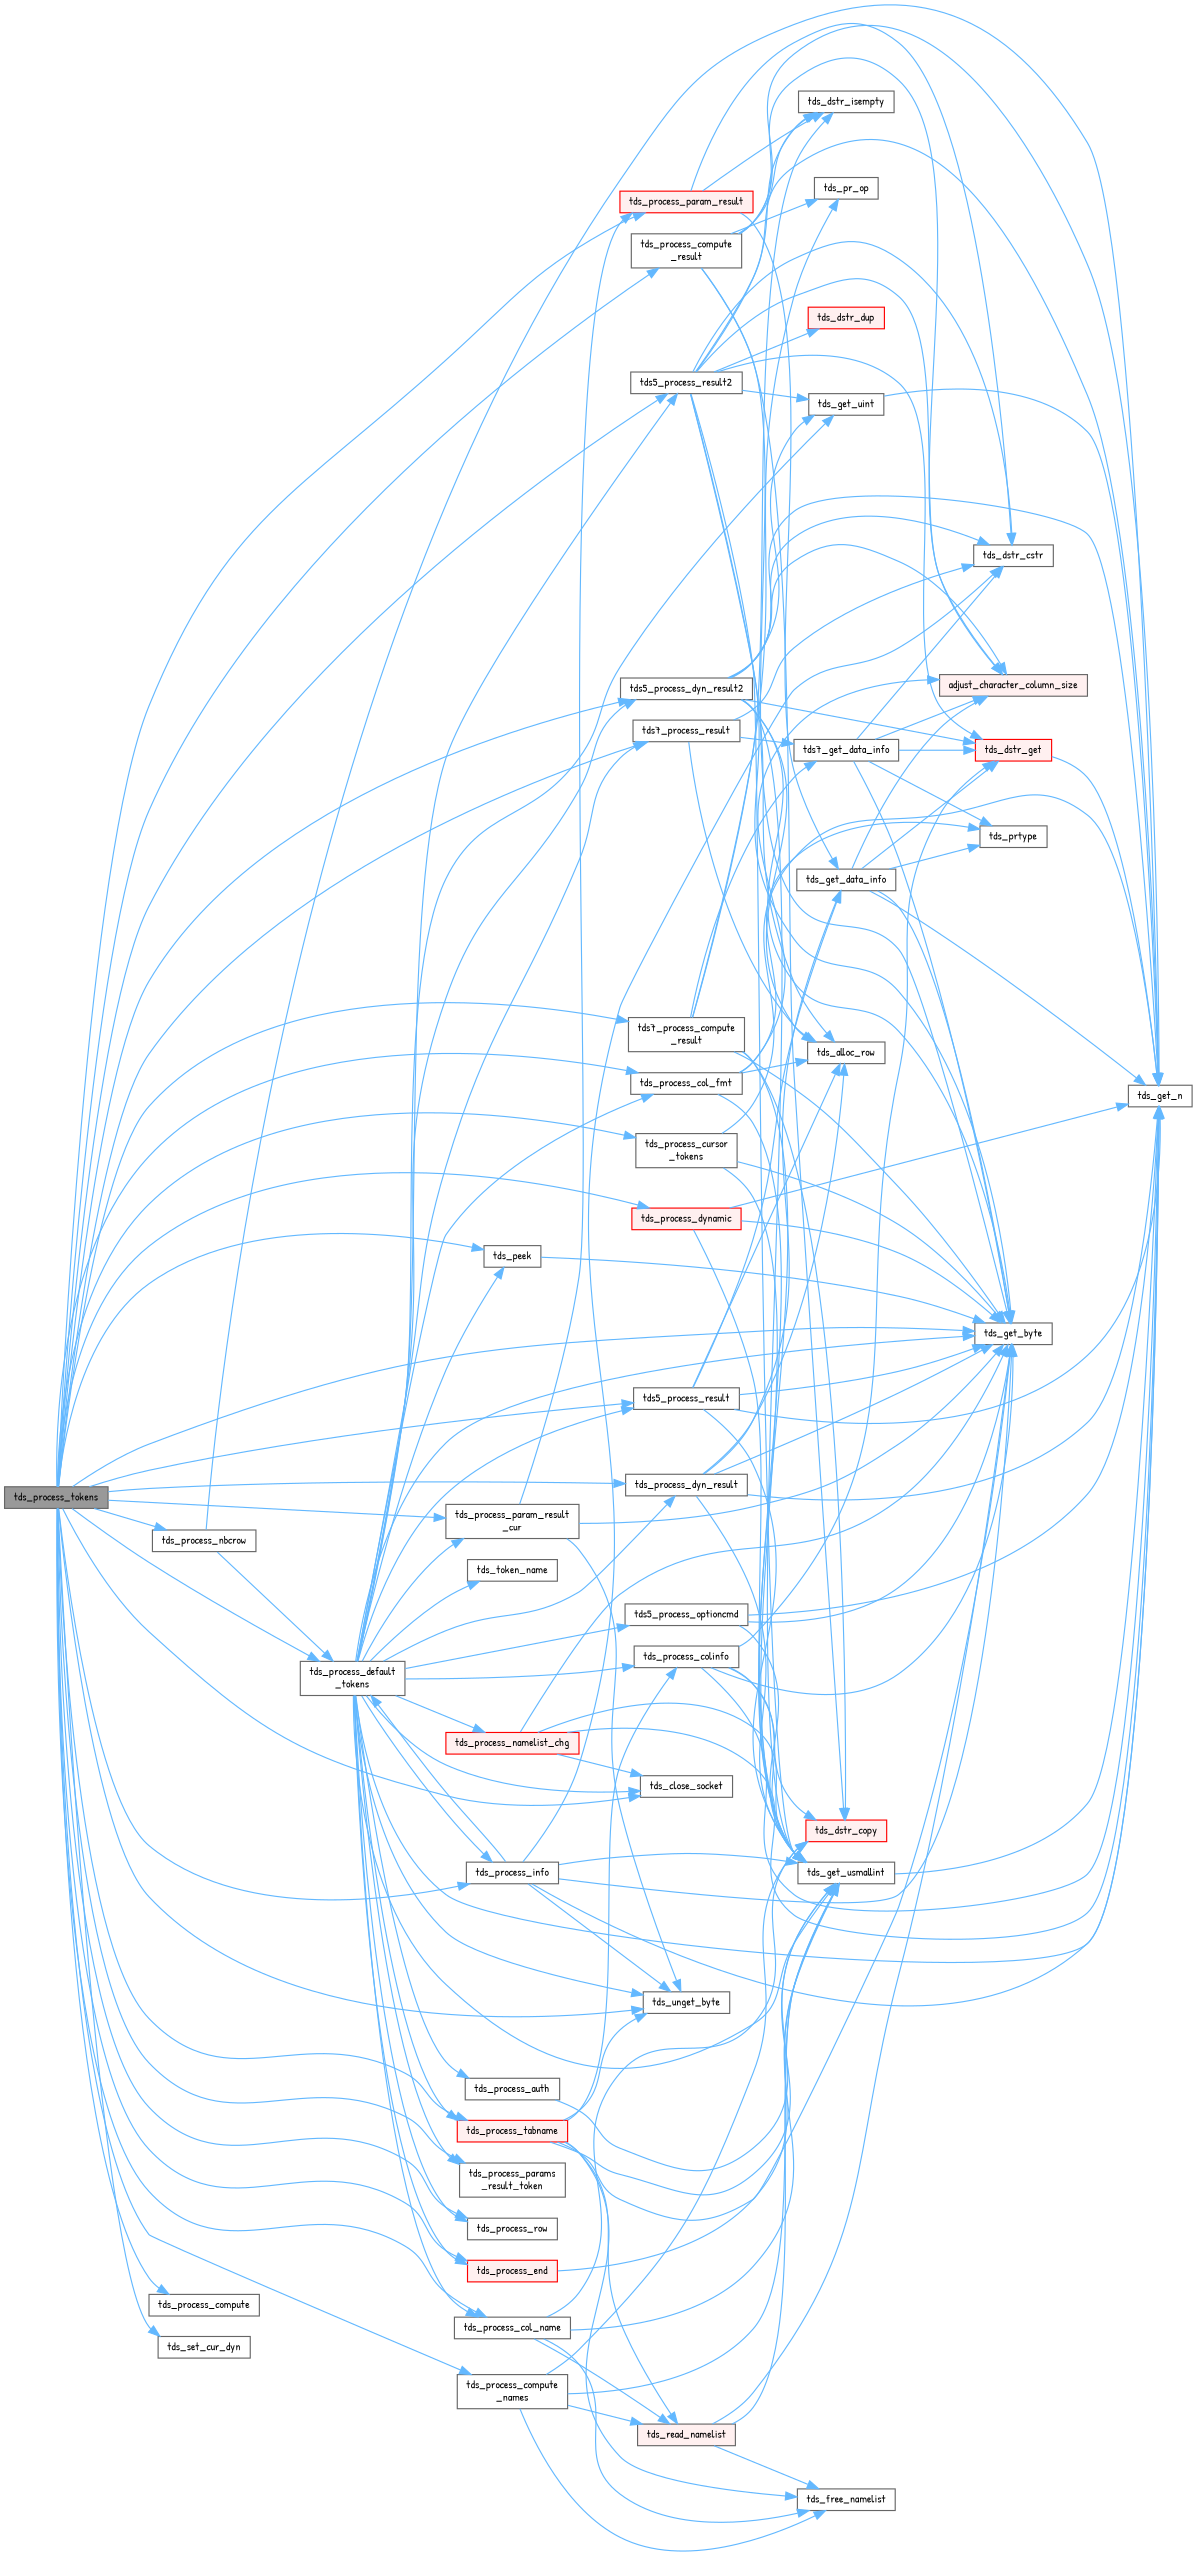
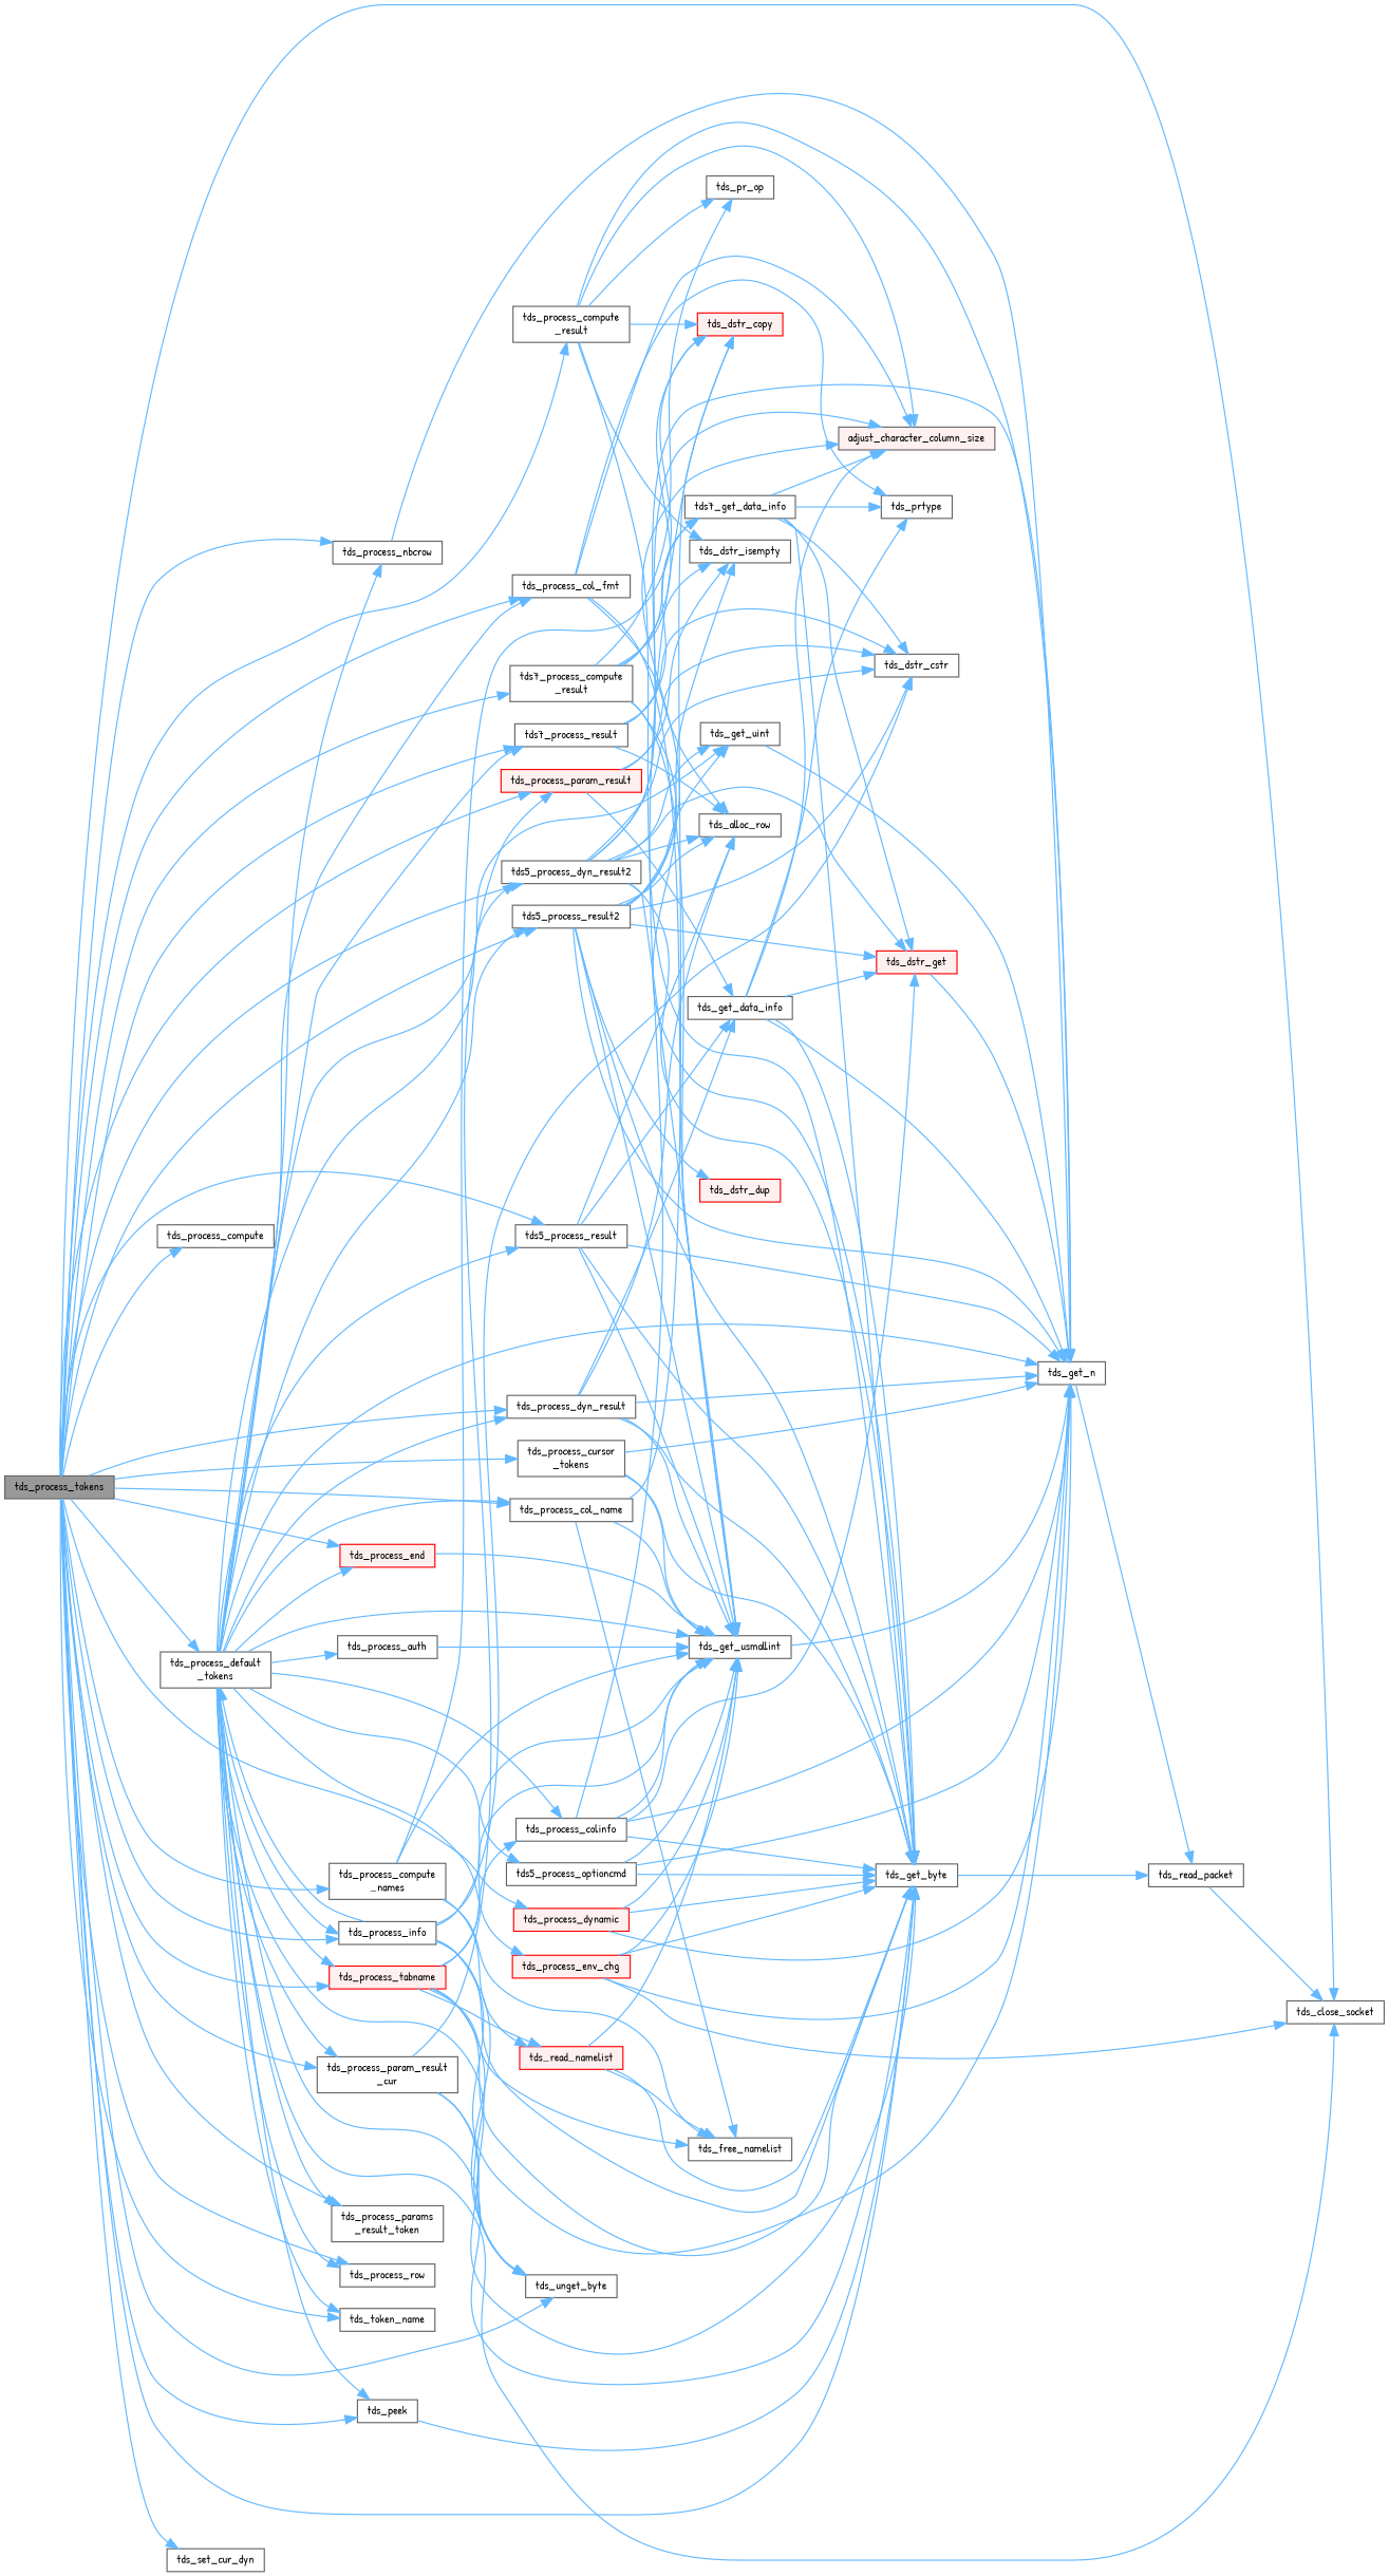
  digraph {
    fontname="Patrick Hand"
    rankdir=LR
    node [color=grey40 fillcolor=white fontname="Patrick Hand" fontsize=10 shape=box style=filled]
    edge [color=steelblue1 fontname="Patrick Hand" fontsize=10 labelfontname=Helvetica labelfontsize=10 style=solid]
    n1 [color=gray40 fillcolor=grey60 fontcolor=black height=0.2 label=tds_process_tokens width=0.4]
    n2 [height=0.2 label=tds5_process_dyn_result2 width=0.4]
    n3 [height=0.2 label=tds_close_socket width=0.4]
    n4 [height=0.2 label=tds_get_byte width=0.4]
    n5 [height=0.2 label=tds5_process_result width=0.4]
    n6 [height=0.2 label=tds5_process_result2 width=0.4]
    n7 [height=0.2 label="tds7_process_compute\l_result" width=0.4]
    n8 [height=0.2 label=tds7_process_result width=0.4]
    n9 [height=0.2 label=tds_peek width=0.4]
    n10 [height=0.2 label=tds_process_col_fmt width=0.4]
    n11 [height=0.2 label=tds_process_col_name width=0.4]
    n12 [height=0.2 label=tds_process_compute width=0.4]
    n13 [height=0.2 label="tds_process_compute\l_names" width=0.4]
    n14 [height=0.2 label="tds_process_compute\l_result" width=0.4]
    n15 [height=0.2 label="tds_process_cursor\l_tokens" width=0.4]
    n16 [height=0.2 label="tds_process_default\l_tokens" width=0.4]
    n17 [height=0.2 label=tds_process_dyn_result width=0.4]
    n18 [color=red fillcolor="#FFF0F0" height=0.2 label=tds_process_end width=0.4]
    n19 [height=0.2 label=tds_process_info width=0.4]
    n20 [height=0.2 label=tds_unget_byte width=0.4]
    n21 [height=0.2 label=tds_process_nbcrow width=0.4]
    n22 [height=0.2 label="tds_process_param_result\l_cur" width=0.4]
    n23 [color=red fillcolor="#FFF0F0" height=0.2 label=tds_process_param_result width=0.4]
    n24 [height=0.2 label="tds_process_params\l_result_token" width=0.4]
    n25 [height=0.2 label=tds_process_row width=0.4]
    n26 [color=red fillcolor="#FFF0F0" height=0.2 label=tds_process_tabname width=0.4]
    n27 [height=0.2 label=tds_token_name width=0.4]
    n28 [color=red fillcolor="#FFF0F0" height=0.2 label=tds_process_dynamic width=0.4]
    n29 [height=0.2 label=tds_set_cur_dyn width=0.4]
    n30 [fillcolor="#FFF0F0" height=0.2 label=adjust_character_column_size width=0.4]
    n31 [height=0.2 label=tds_alloc_row width=0.4]
    n32 [height=0.2 label=tds_dstr_cstr width=0.4]
    n33 [color=red fillcolor="#FFF0F0" height=0.2 label=tds_dstr_get width=0.4]
    n34 [height=0.2 label=tds_get_n width=0.4]
    n35 [height=0.2 label=tds_get_uint width=0.4]
    n36 [height=0.2 label=tds_get_usmallint width=0.4]
+   n37 [height=0.2 label=tds_read_packet width=0.4]
    n38 [height=0.2 label=tds_get_data_info width=0.4]
    n39 [color=red fillcolor="#FFF0F0" height=0.2 label=tds_dstr_dup width=0.4]
    n40 [height=0.2 label=tds_dstr_isempty width=0.4]
    n41 [height=0.2 label=tds7_get_data_info width=0.4]
    n42 [color=red fillcolor="#FFF0F0" height=0.2 label=tds_dstr_copy width=0.4]
    n43 [height=0.2 label=tds_pr_op width=0.4]
    n44 [height=0.2 label=tds_prtype width=0.4]
    n45 [height=0.2 label=tds_free_namelist width=0.4]
-   n46 [fillcolor="#FFF0F0" height=0.2 label=tds_read_namelist width=0.4]
+   n46 [color=red fillcolor="#FFF0F0" height=0.2 label=tds_read_namelist width=0.4]
    n47 [height=0.2 label=tds5_process_optioncmd width=0.4]
    n48 [height=0.2 label=tds_process_auth width=0.4]
    n49 [height=0.2 label=tds_process_colinfo width=0.4]
-   n50 [color=red fillcolor="#FFF0F0" height=0.2 label=tds_process_namelist_chg width=0.4]
+   n50 [color=red fillcolor="#FFF0F0" height=0.2 label=tds_process_env_chg width=0.4]
    n1 -> n2
    n1 -> n3
    n1 -> n4
    n1 -> n5
    n1 -> n6
    n1 -> n7
    n1 -> n8
    n1 -> n9
    n1 -> n10
    n1 -> n11
    n1 -> n12
    n1 -> n13
    n1 -> n14
    n1 -> n15
    n1 -> n16
    n1 -> n17
    n1 -> n18
    n1 -> n19
    n1 -> n20
    n1 -> n21
    n1 -> n22
    n1 -> n23
    n1 -> n24
    n1 -> n25
    n1 -> n26
+   n1 -> n27
    n1 -> n28
    n1 -> n29
    n2 -> n4
    n2 -> n30
    n2 -> n31
    n2 -> n32
    n2 -> n33
    n2 -> n34
    n2 -> n35
    n2 -> n36
+   n4 -> n37
    n5 -> n4
    n5 -> n31
    n5 -> n34
    n5 -> n36
    n5 -> n38
    n6 -> n4
    n6 -> n30
    n6 -> n31
    n6 -> n32
    n6 -> n33
    n6 -> n34
    n6 -> n35
    n6 -> n36
    n6 -> n39
    n6 -> n40
    n7 -> n4
    n7 -> n36
    n7 -> n40
    n7 -> n41
    n7 -> n42
    n7 -> n43
    n8 -> n31
    n8 -> n32
    n8 -> n41
    n9 -> n4
    n10 -> n30
    n10 -> n31
    n10 -> n36
    n10 -> n44
    n11 -> n36
    n11 -> n42
    n11 -> n45
-   n11 -> n46
    n13 -> n36
    n13 -> n42
    n13 -> n45
    n13 -> n46
    n14 -> n4
    n14 -> n30
    n14 -> n34
    n14 -> n40
    n14 -> n42
    n14 -> n43
    n15 -> n4
    n15 -> n34
    n15 -> n36
    n16 -> n2
    n16 -> n3
    n16 -> n4
    n16 -> n5
    n16 -> n6
    n16 -> n8
    n16 -> n9
    n16 -> n10
    n16 -> n11
    n16 -> n17
    n16 -> n18
    n16 -> n19
    n16 -> n20
-   n21 -> n16
+   n16 -> n21
    n16 -> n22
    n16 -> n24
    n16 -> n25
    n16 -> n26
    n16 -> n27
    n16 -> n34
    n16 -> n35
    n16 -> n36
    n16 -> n47
    n16 -> n48
    n16 -> n49
    n16 -> n50
    n17 -> n4
    n17 -> n31
    n17 -> n34
    n17 -> n36
    n17 -> n38
    n18 -> n36
    n19 -> n4
    n19 -> n16
    n19 -> n20
    n19 -> n32
    n19 -> n34
    n19 -> n36
    n21 -> n34
    n22 -> n4
    n22 -> n20
    n22 -> n23
    n23 -> n32
    n23 -> n38
    n23 -> n40
    n26 -> n4
    n26 -> n20
    n26 -> n36
    n26 -> n45
    n26 -> n46
    n26 -> n49
    n28 -> n4
    n28 -> n34
    n28 -> n36
    n33 -> n34
+   n34 -> n37
    n35 -> n34
    n36 -> n34
+   n37 -> n3
    n38 -> n4
    n38 -> n30
    n38 -> n33
    n38 -> n34
    n38 -> n44
    n41 -> n4
    n41 -> n30
    n41 -> n32
    n41 -> n33
    n41 -> n44
    n46 -> n4
    n46 -> n36
    n46 -> n45
    n47 -> n4
    n47 -> n34
    n47 -> n36
    n48 -> n36
    n49 -> n4
    n49 -> n33
    n49 -> n34
    n49 -> n36
    n49 -> n42
    n50 -> n3
    n50 -> n4
    n50 -> n34
    n50 -> n36
  }
